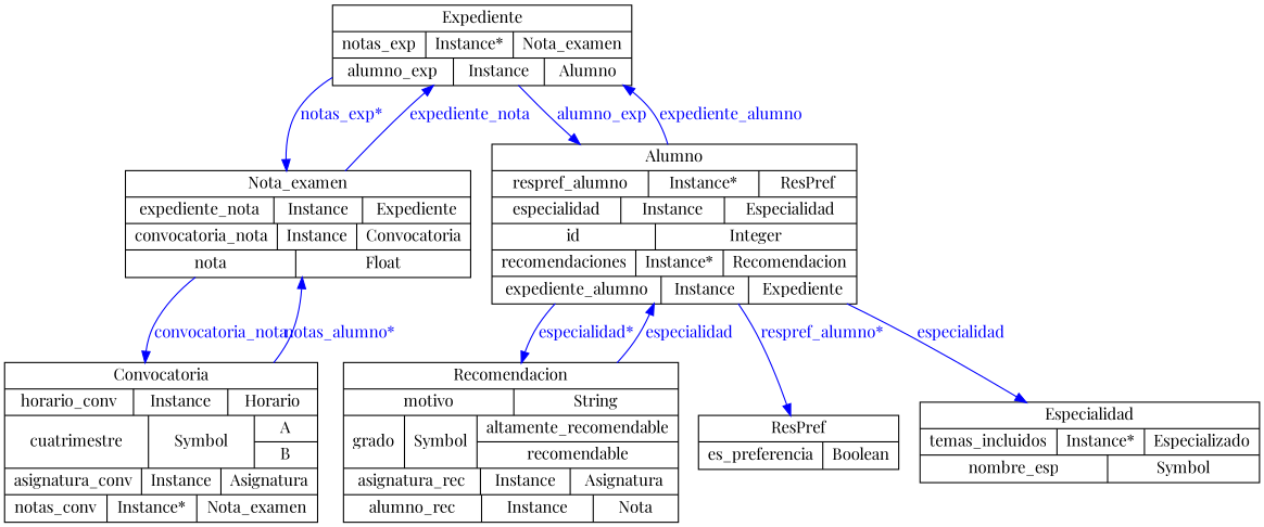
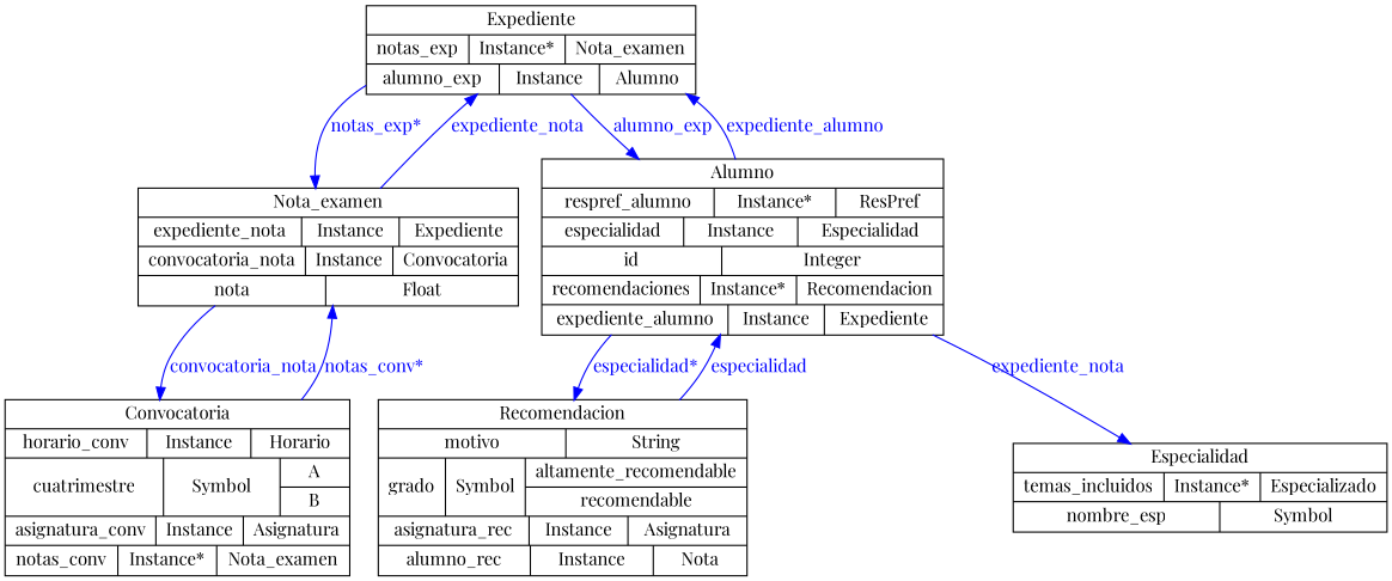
  digraph {
    fontname="Playfair Display"
    node [color="0.0,0.0,0.0" fontcolor="0.0,0.0,0.0" fontname="Playfair Display" shape=record]
    edge [color="0.6666667,1.0,1.0" fontcolor="0.6666667,1.0,1.0" fontname="Playfair Display" style=filled]
    n1 [label="{Expediente|{notas_exp|Instance*|{Nota_examen}}|{alumno_exp|Instance|{Alumno}}}"]
    n2 [label="{Nota_examen|{expediente_nota|Instance|{Expediente}}|{convocatoria_nota|Instance|{Convocatoria}}|{nota|Float}}"]
    n3 [label="{Alumno|{respref_alumno|Instance*|{ResPref}}|{especialidad|Instance|{Especialidad}}|{id|Integer}|{recomendaciones|Instance*|{Recomendacion}}|{expediente_alumno|Instance|{Expediente}}}"]
    n4 [label="{Convocatoria|{horario_conv|Instance|{Horario}}|{cuatrimestre|Symbol|{A|B}}|{asignatura_conv|Instance|{Asignatura}}|{notas_conv|Instance*|{Nota_examen}}}"]
    n5 [label="{Recomendacion|{motivo|String}|{grado|Symbol|{altamente_recomendable|recomendable}}|{asignatura_rec|Instance|{Asignatura}}|{alumno_rec|Instance|{Nota}}}"]
-   n6 [label="{ResPref|{es_preferencia|Boolean}}"]
    n7 [label="{Especialidad|{temas_incluidos|Instance*|{Especializado}}|{nombre_esp|Symbol}}"]
    n1 -> n2 [label="notas_exp*"]
    n1 -> n3 [label=alumno_exp]
    n2 -> n1 [label=expediente_nota]
    n2 -> n4 [label=convocatoria_nota]
    n3 -> n1 [label=expediente_alumno]
    n3 -> n5 [label="especialidad*"]
-   n3 -> n6 [label="respref_alumno*"]
-   n3 -> n7 [label=especialidad]
-   n4 -> n2 [label="notas_alumno*"]
+   n3 -> n7 [label=expediente_nota]
+   n4 -> n2 [label="notas_conv*"]
    n5 -> n3 [label=especialidad]
  }
